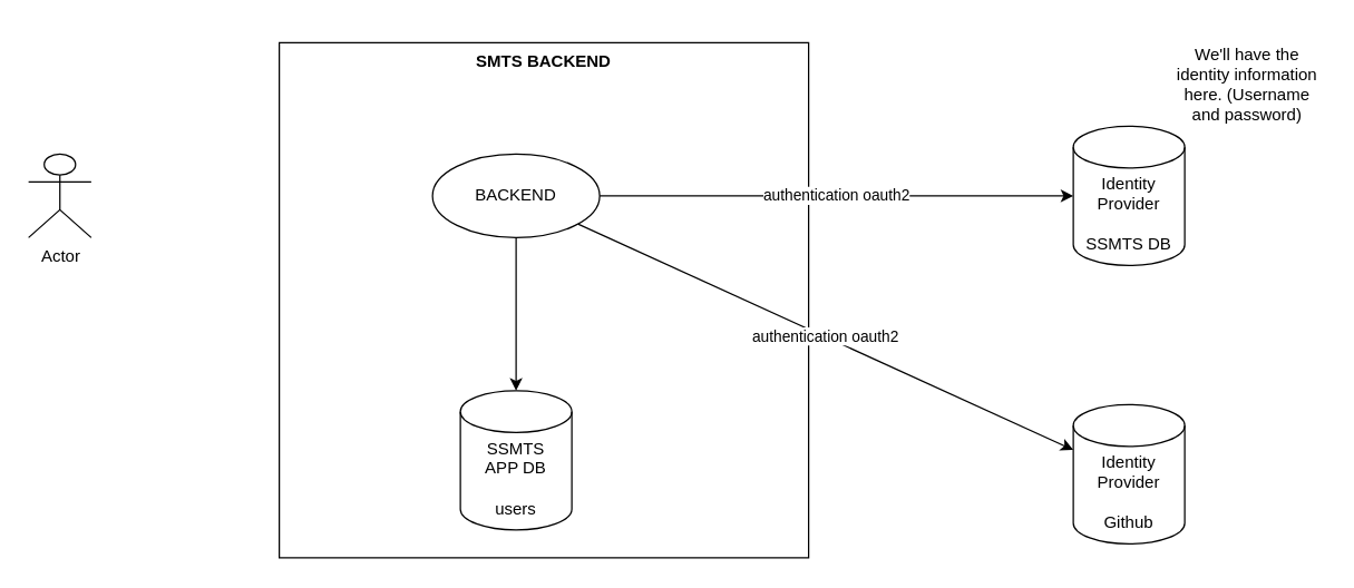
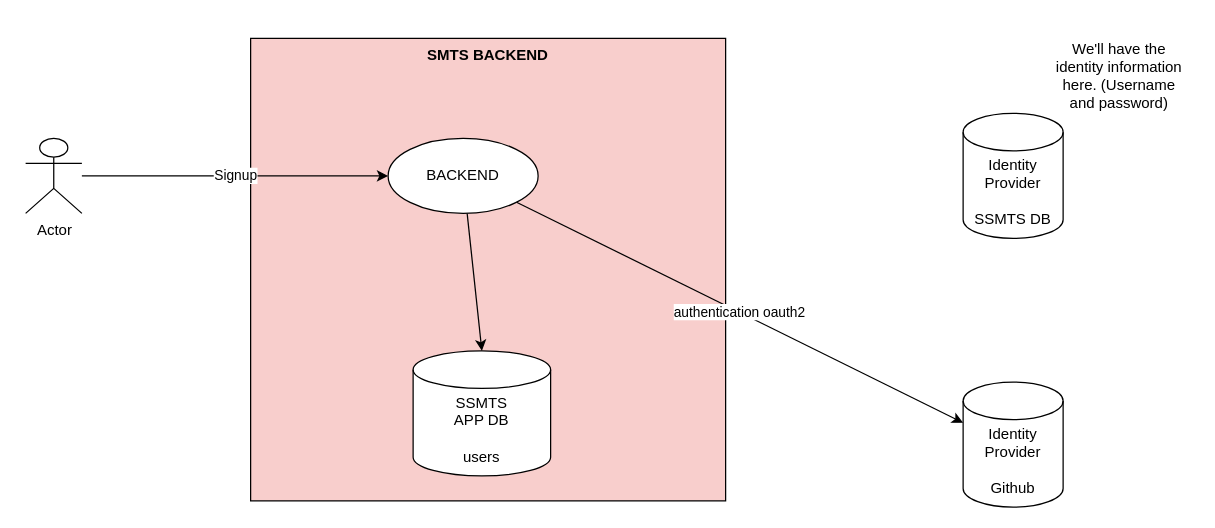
  <mxCell id="0" />
  <mxCell id="1" parent="0" />
- <mxCell id="2" value="SMTS BACKEND" style="rounded=0;whiteSpace=wrap;html=1;verticalAlign=top;fontStyle=1" parent="1" vertex="1"><mxGeometry x="200" y="30" width="380" height="370" as="geometry" /></mxCell>
+ <mxCell id="2" value="SMTS BACKEND" style="rounded=0;whiteSpace=wrap;html=1;verticalAlign=top;fontStyle=1;fillColor=#f8cecc;" parent="1" vertex="1"><mxGeometry x="200" y="30" width="380" height="370" as="geometry" /></mxCell>
  <mxCell id="3" value="Identity&lt;br&gt;Provider&lt;br&gt;&lt;br&gt;SSMTS DB" style="shape=cylinder3;whiteSpace=wrap;html=1;boundedLbl=1;backgroundOutline=1;size=15;" parent="1" vertex="1"><mxGeometry x="770" y="90" width="80" height="100" as="geometry" /></mxCell>
  <mxCell id="4" value="We'll have the identity information here. (Username and password)" style="text;html=1;strokeColor=none;fillColor=none;align=center;verticalAlign=middle;whiteSpace=wrap;rounded=0;" parent="1" vertex="1"><mxGeometry x="840" y="20" width="110" height="80" as="geometry" /></mxCell>
- <mxCell id="5" value="SSMTS&lt;br&gt;APP DB&lt;br&gt;&lt;br&gt;users" style="shape=cylinder3;whiteSpace=wrap;html=1;boundedLbl=1;backgroundOutline=1;size=15;" parent="1" vertex="1"><mxGeometry x="330" y="280" width="80" height="100" as="geometry" /></mxCell>
- <mxCell id="6" value="Identity&lt;br&gt;Provider&lt;br&gt;&lt;br&gt;Github" style="shape=cylinder3;whiteSpace=wrap;html=1;boundedLbl=1;backgroundOutline=1;size=15;" parent="1" vertex="1"><mxGeometry x="770" y="290" width="80" height="100" as="geometry" /></mxCell>
- <mxCell id="7" value="authentication oauth2" style="edgeStyle=none;html=1;entryX=0;entryY=0.5;entryDx=0;entryDy=0;entryPerimeter=0;" parent="1" source="10" target="3" edge="1"><mxGeometry relative="1" as="geometry" /></mxCell>
+ <mxCell id="5" value="SSMTS&lt;br&gt;APP DB&lt;br&gt;&lt;br&gt;users" style="shape=cylinder3;whiteSpace=wrap;html=1;boundedLbl=1;backgroundOutline=1;size=15;" parent="1" vertex="1"><mxGeometry x="330" y="280" width="110" height="100" as="geometry" /></mxCell>
+ <mxCell id="6" value="Identity&lt;br&gt;Provider&lt;br&gt;&lt;br&gt;Github" style="shape=cylinder3;whiteSpace=wrap;html=1;boundedLbl=1;backgroundOutline=1;size=15;" parent="1" vertex="1"><mxGeometry x="770" y="305" width="80" height="100" as="geometry" /></mxCell>
  <mxCell id="8" value="authentication oauth2" style="edgeStyle=none;html=1;entryX=0;entryY=0;entryDx=0;entryDy=32.5;entryPerimeter=0;" parent="1" source="10" target="6" edge="1"><mxGeometry relative="1" as="geometry" /></mxCell>
  <mxCell id="9" style="edgeStyle=none;html=1;entryX=0.5;entryY=0;entryDx=0;entryDy=0;entryPerimeter=0;" parent="1" source="10" target="5" edge="1"><mxGeometry relative="1" as="geometry" /></mxCell>
  <mxCell id="10" value="BACKEND" style="ellipse;whiteSpace=wrap;html=1;" parent="1" vertex="1"><mxGeometry x="310" y="110" width="120" height="60" as="geometry" /></mxCell>
+ <mxCell id="11" value="Signup" style="edgeStyle=none;html=1;entryX=0;entryY=0.5;entryDx=0;entryDy=0;" parent="1" source="12" target="10" edge="1"><mxGeometry relative="1" as="geometry" /></mxCell>
  <mxCell id="12" value="Actor" style="shape=umlActor;verticalLabelPosition=bottom;verticalAlign=top;html=1;outlineConnect=0;" parent="1" vertex="1"><mxGeometry x="20" y="110" width="45" height="60" as="geometry" /></mxCell>
